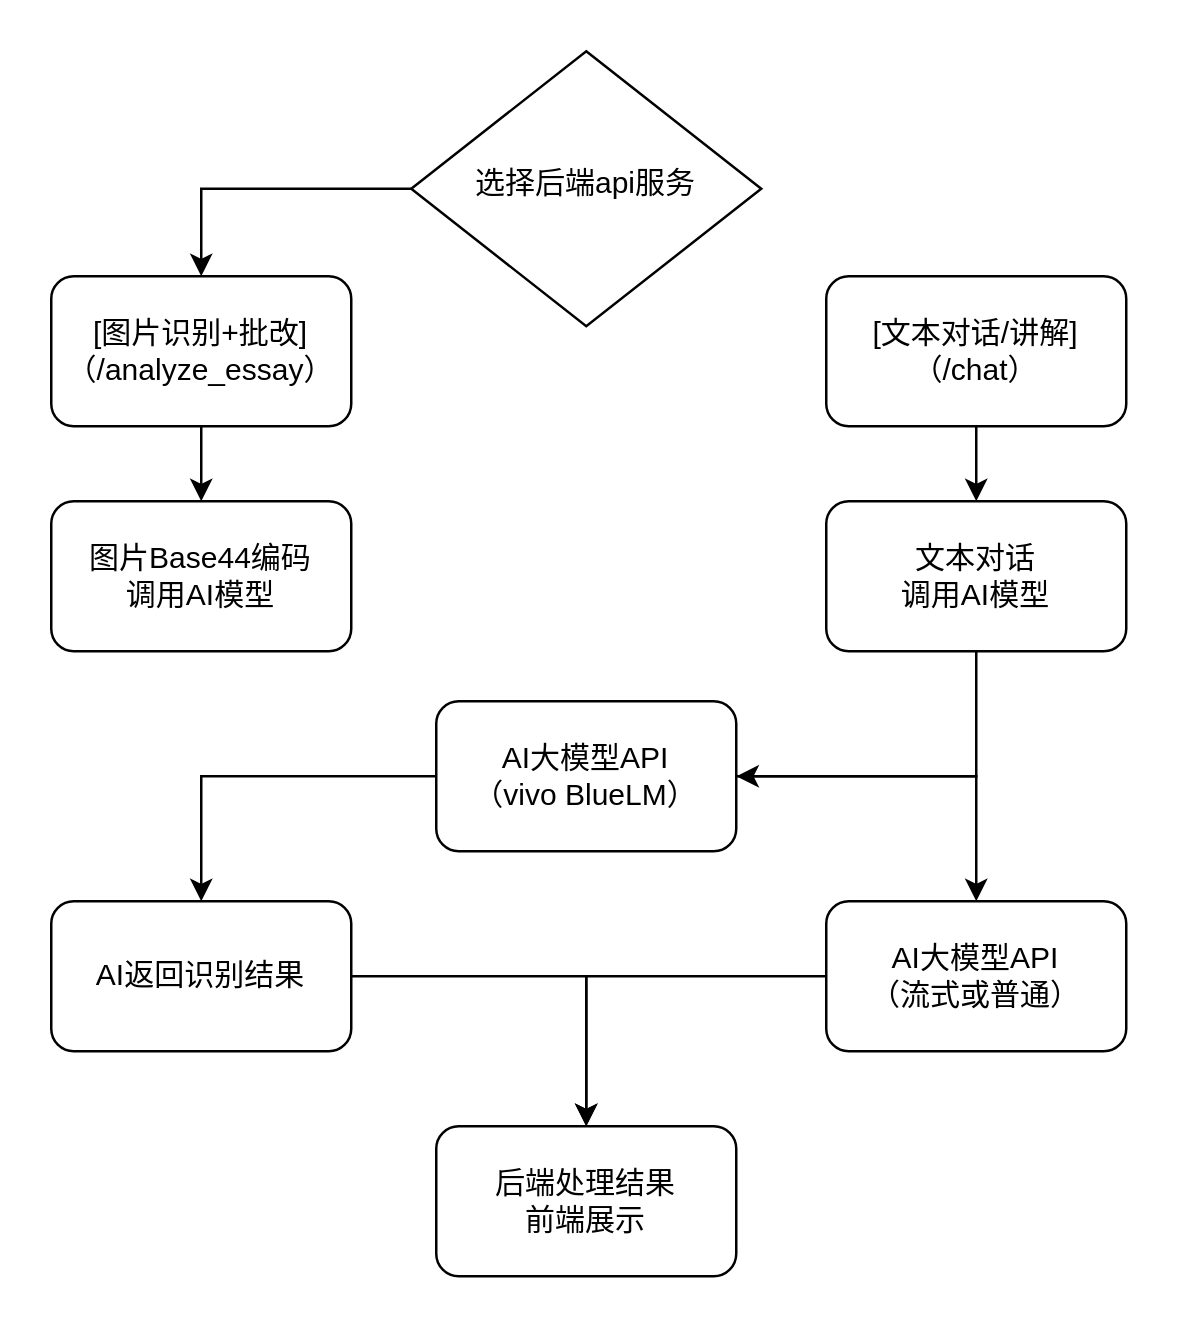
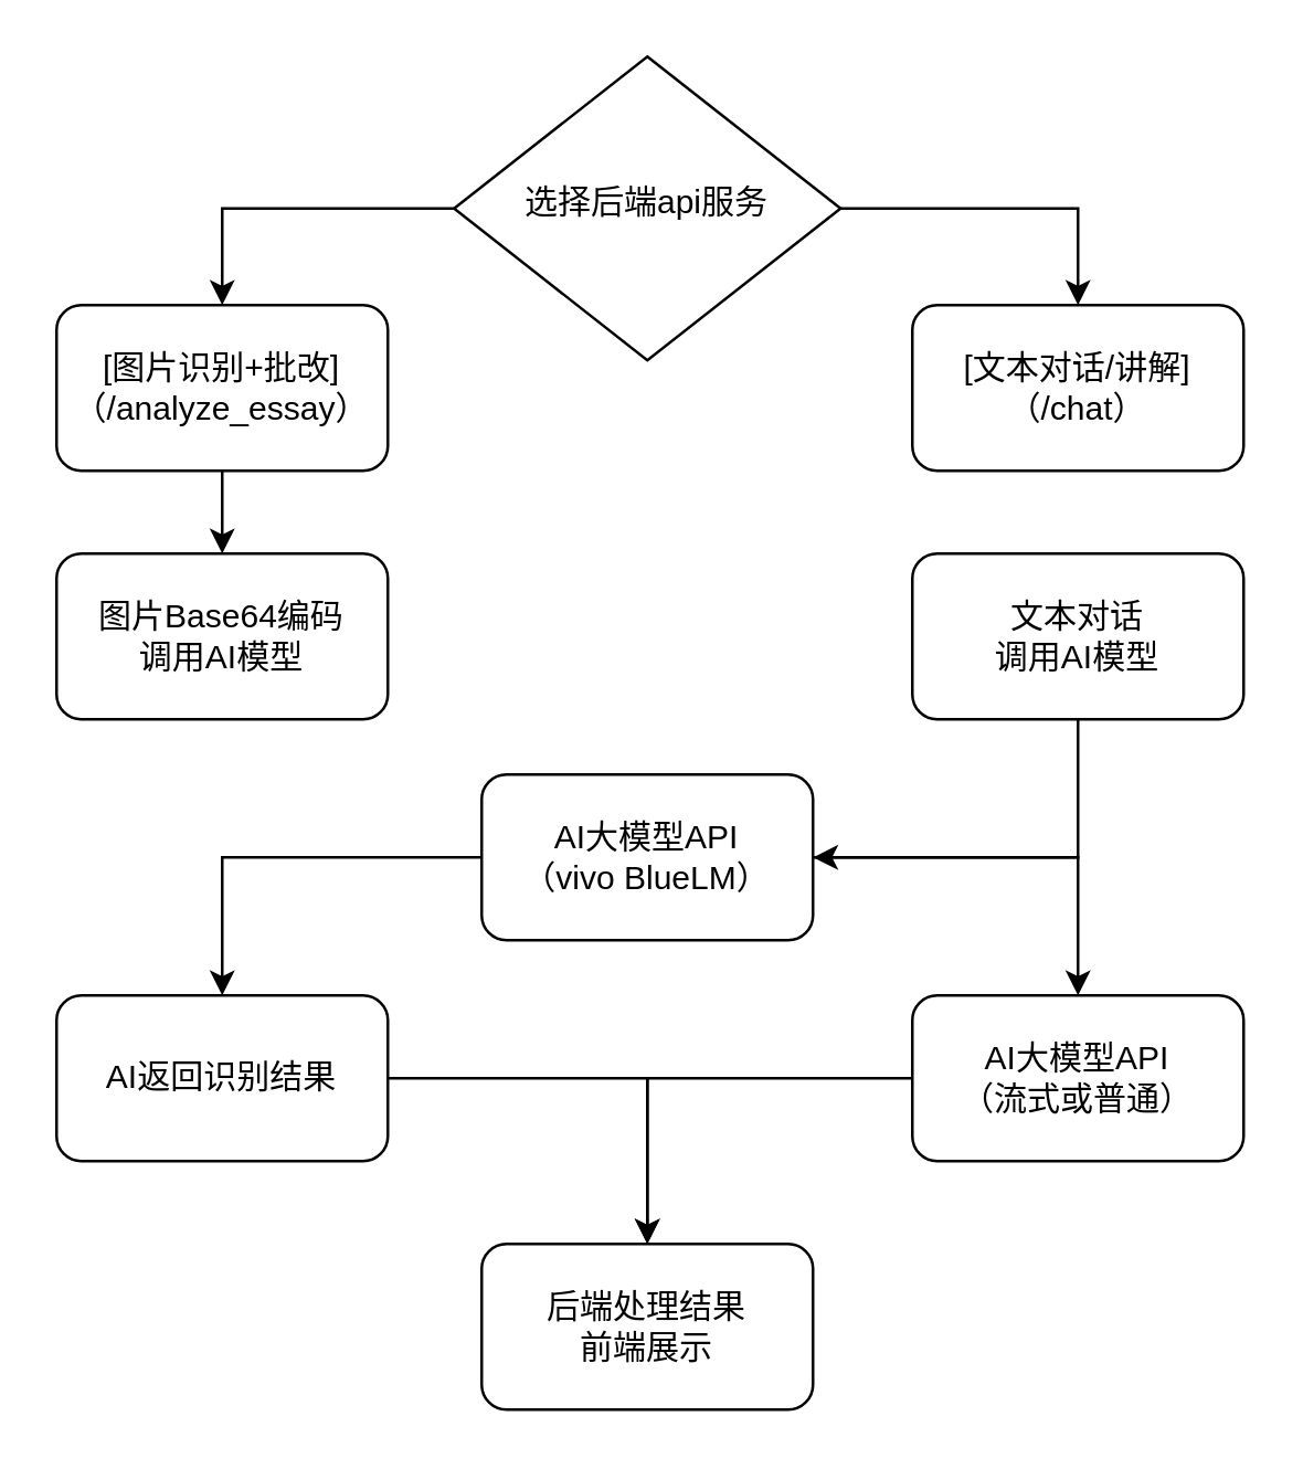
  <mxCell id="0" />
  <mxCell id="1" parent="0" />
  <mxCell id="2" style="edgeStyle=orthogonalEdgeStyle;rounded=0;orthogonalLoop=1;jettySize=auto;html=1;entryX=0.5;entryY=0;entryDx=0;entryDy=0;" edge="1" parent="1" source="4" target="6"><mxGeometry relative="1" as="geometry" /></mxCell>
+ <mxCell id="3" style="edgeStyle=orthogonalEdgeStyle;rounded=0;orthogonalLoop=1;jettySize=auto;html=1;entryX=0.5;entryY=0;entryDx=0;entryDy=0;" edge="1" parent="1" source="4" target="8"><mxGeometry relative="1" as="geometry" /></mxCell>
  <mxCell id="4" value="选择后端api服务" style="rhombus;whiteSpace=wrap;html=1;shadow=0;fontFamily=Helvetica;fontSize=12;align=center;strokeWidth=1;spacing=6;spacingTop=-4;" parent="1" vertex="1"><mxGeometry x="164" y="20" width="140" height="110" as="geometry" /></mxCell>
  <mxCell id="5" style="edgeStyle=orthogonalEdgeStyle;rounded=0;orthogonalLoop=1;jettySize=auto;html=1;entryX=0.5;entryY=0;entryDx=0;entryDy=0;" edge="1" parent="1" source="6" target="9"><mxGeometry relative="1" as="geometry" /></mxCell>
  <mxCell id="6" value="[图片识别+批改]（/analyze_essay）" style="rounded=1;whiteSpace=wrap;html=1;" vertex="1" parent="1"><mxGeometry x="20" y="110" width="120" height="60" as="geometry" /></mxCell>
- <mxCell id="7" style="edgeStyle=orthogonalEdgeStyle;rounded=0;orthogonalLoop=1;jettySize=auto;html=1;" edge="1" parent="1" source="8" target="11"><mxGeometry relative="1" as="geometry" /></mxCell>
  <mxCell id="8" value="[文本对话/讲解]（/chat）" style="rounded=1;whiteSpace=wrap;html=1;" vertex="1" parent="1"><mxGeometry x="330" y="110" width="120" height="60" as="geometry" /></mxCell>
- <mxCell id="9" value="图片Base44编码&lt;div&gt;调用AI模型&lt;/div&gt;" style="rounded=1;whiteSpace=wrap;html=1;" vertex="1" parent="1"><mxGeometry x="20" y="200" width="120" height="60" as="geometry" /></mxCell>
+ <mxCell id="9" value="图片Base64编码&lt;div&gt;调用AI模型&lt;/div&gt;" style="rounded=1;whiteSpace=wrap;html=1;" vertex="1" parent="1"><mxGeometry x="20" y="200" width="120" height="60" as="geometry" /></mxCell>
  <mxCell id="10" style="edgeStyle=orthogonalEdgeStyle;rounded=0;orthogonalLoop=1;jettySize=auto;html=1;exitX=0.5;exitY=1;exitDx=0;exitDy=0;entryX=1;entryY=0.5;entryDx=0;entryDy=0;" edge="1" parent="1" source="11" target="18"><mxGeometry relative="1" as="geometry" /></mxCell>
  <mxCell id="11" value="文本对话&lt;div&gt;调用AI模型&lt;/div&gt;" style="rounded=1;whiteSpace=wrap;html=1;" vertex="1" parent="1"><mxGeometry x="330" y="200" width="120" height="60" as="geometry" /></mxCell>
  <mxCell id="12" style="edgeStyle=orthogonalEdgeStyle;rounded=0;orthogonalLoop=1;jettySize=auto;html=1;entryX=0.5;entryY=0;entryDx=0;entryDy=0;" edge="1" parent="1" source="13" target="19"><mxGeometry relative="1" as="geometry" /></mxCell>
  <mxCell id="13" value="AI返回识别结果" style="rounded=1;whiteSpace=wrap;html=1;" vertex="1" parent="1"><mxGeometry x="20" y="360" width="120" height="60" as="geometry" /></mxCell>
  <mxCell id="14" style="edgeStyle=orthogonalEdgeStyle;rounded=0;orthogonalLoop=1;jettySize=auto;html=1;" edge="1" parent="1" source="15" target="19"><mxGeometry relative="1" as="geometry" /></mxCell>
  <mxCell id="15" value="AI大模型API&lt;div&gt;（流式或普通）&lt;/div&gt;" style="rounded=1;whiteSpace=wrap;html=1;" vertex="1" parent="1"><mxGeometry x="330" y="360" width="120" height="60" as="geometry" /></mxCell>
  <mxCell id="16" style="edgeStyle=orthogonalEdgeStyle;rounded=0;orthogonalLoop=1;jettySize=auto;html=1;entryX=0.5;entryY=0;entryDx=0;entryDy=0;" edge="1" parent="1" source="18" target="13"><mxGeometry relative="1" as="geometry" /></mxCell>
  <mxCell id="17" style="edgeStyle=orthogonalEdgeStyle;rounded=0;orthogonalLoop=1;jettySize=auto;html=1;" edge="1" parent="1" source="18" target="15"><mxGeometry relative="1" as="geometry" /></mxCell>
  <mxCell id="18" value="AI大模型API&lt;div&gt;（vivo BlueLM）&lt;/div&gt;" style="rounded=1;whiteSpace=wrap;html=1;" vertex="1" parent="1"><mxGeometry x="174" y="280" width="120" height="60" as="geometry" /></mxCell>
  <mxCell id="19" value="&lt;div&gt;后端处理结果&lt;/div&gt;&lt;div&gt;前端展示&lt;/div&gt;" style="rounded=1;whiteSpace=wrap;html=1;" vertex="1" parent="1"><mxGeometry x="174" y="450" width="120" height="60" as="geometry" /></mxCell>
